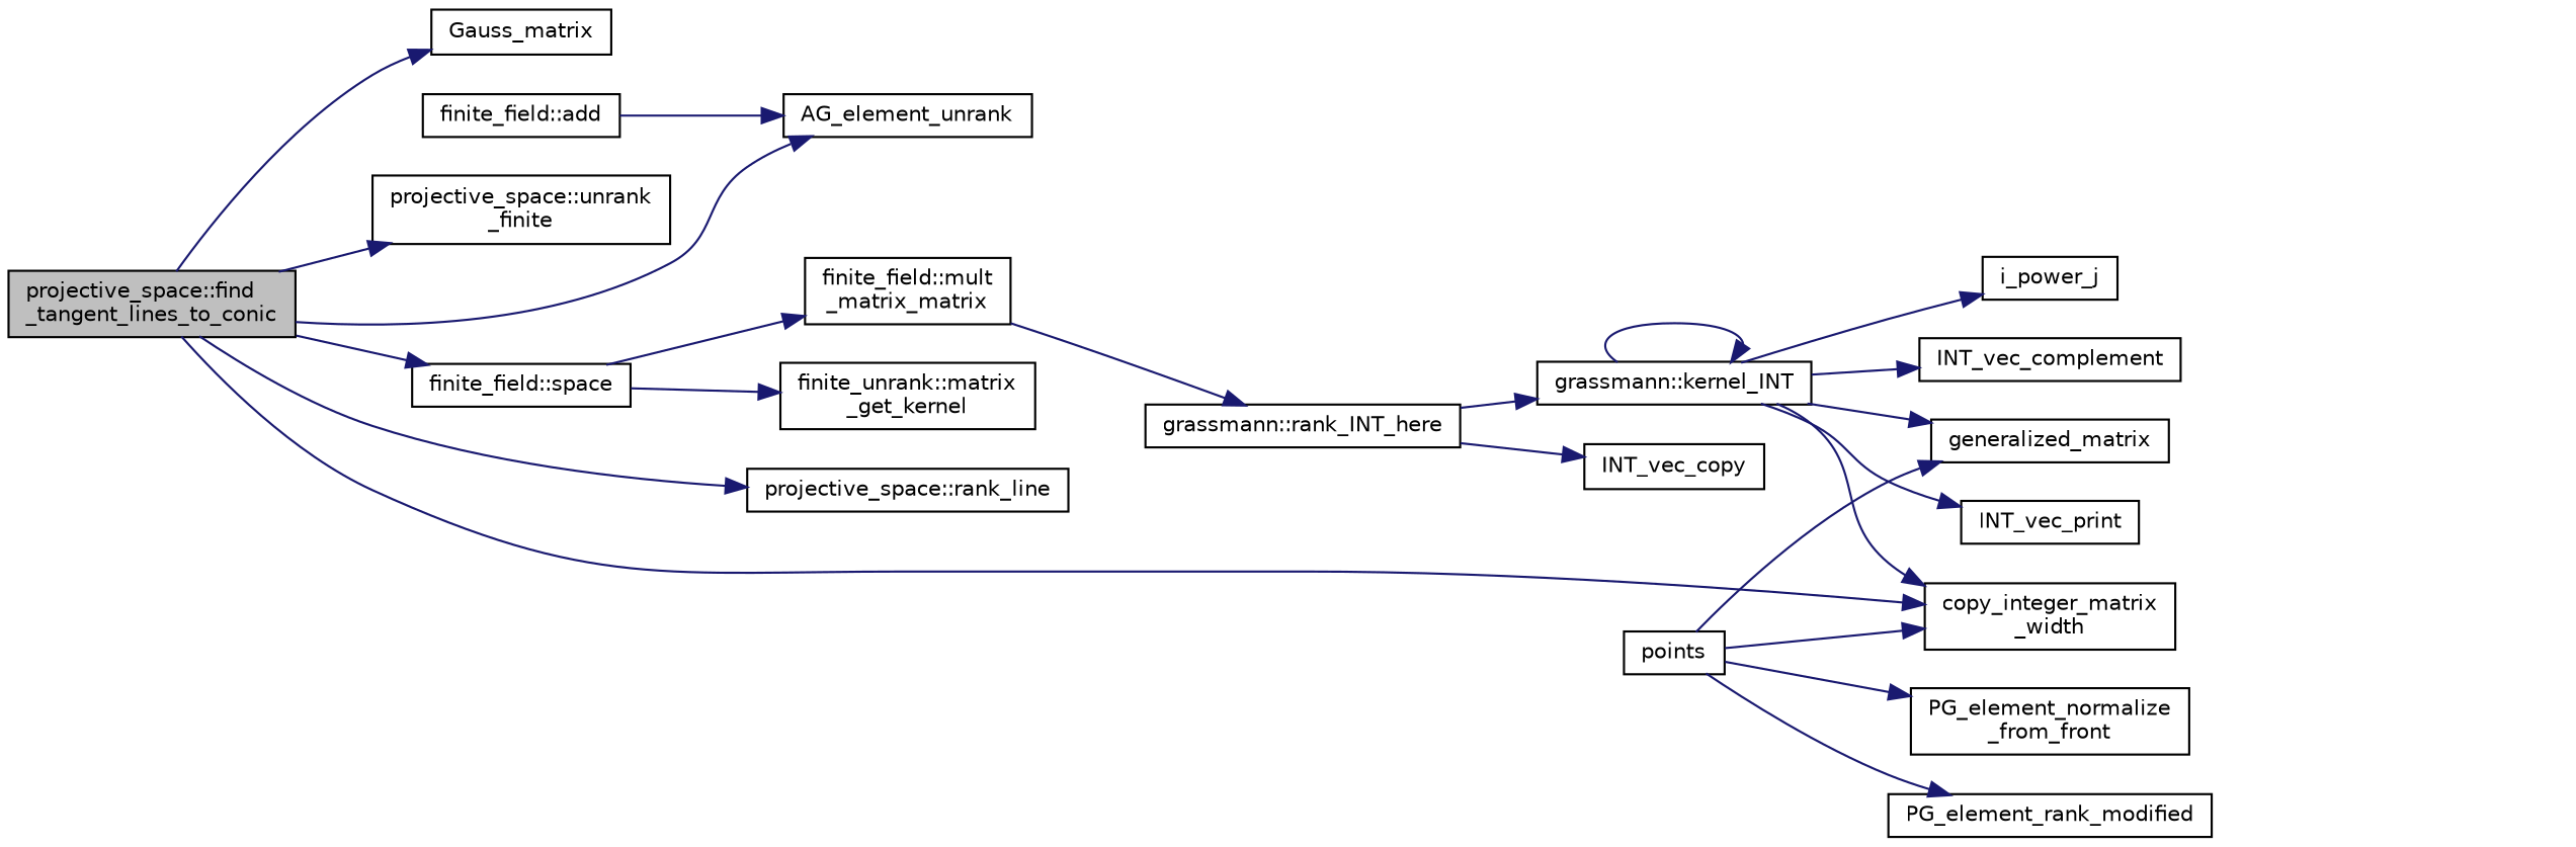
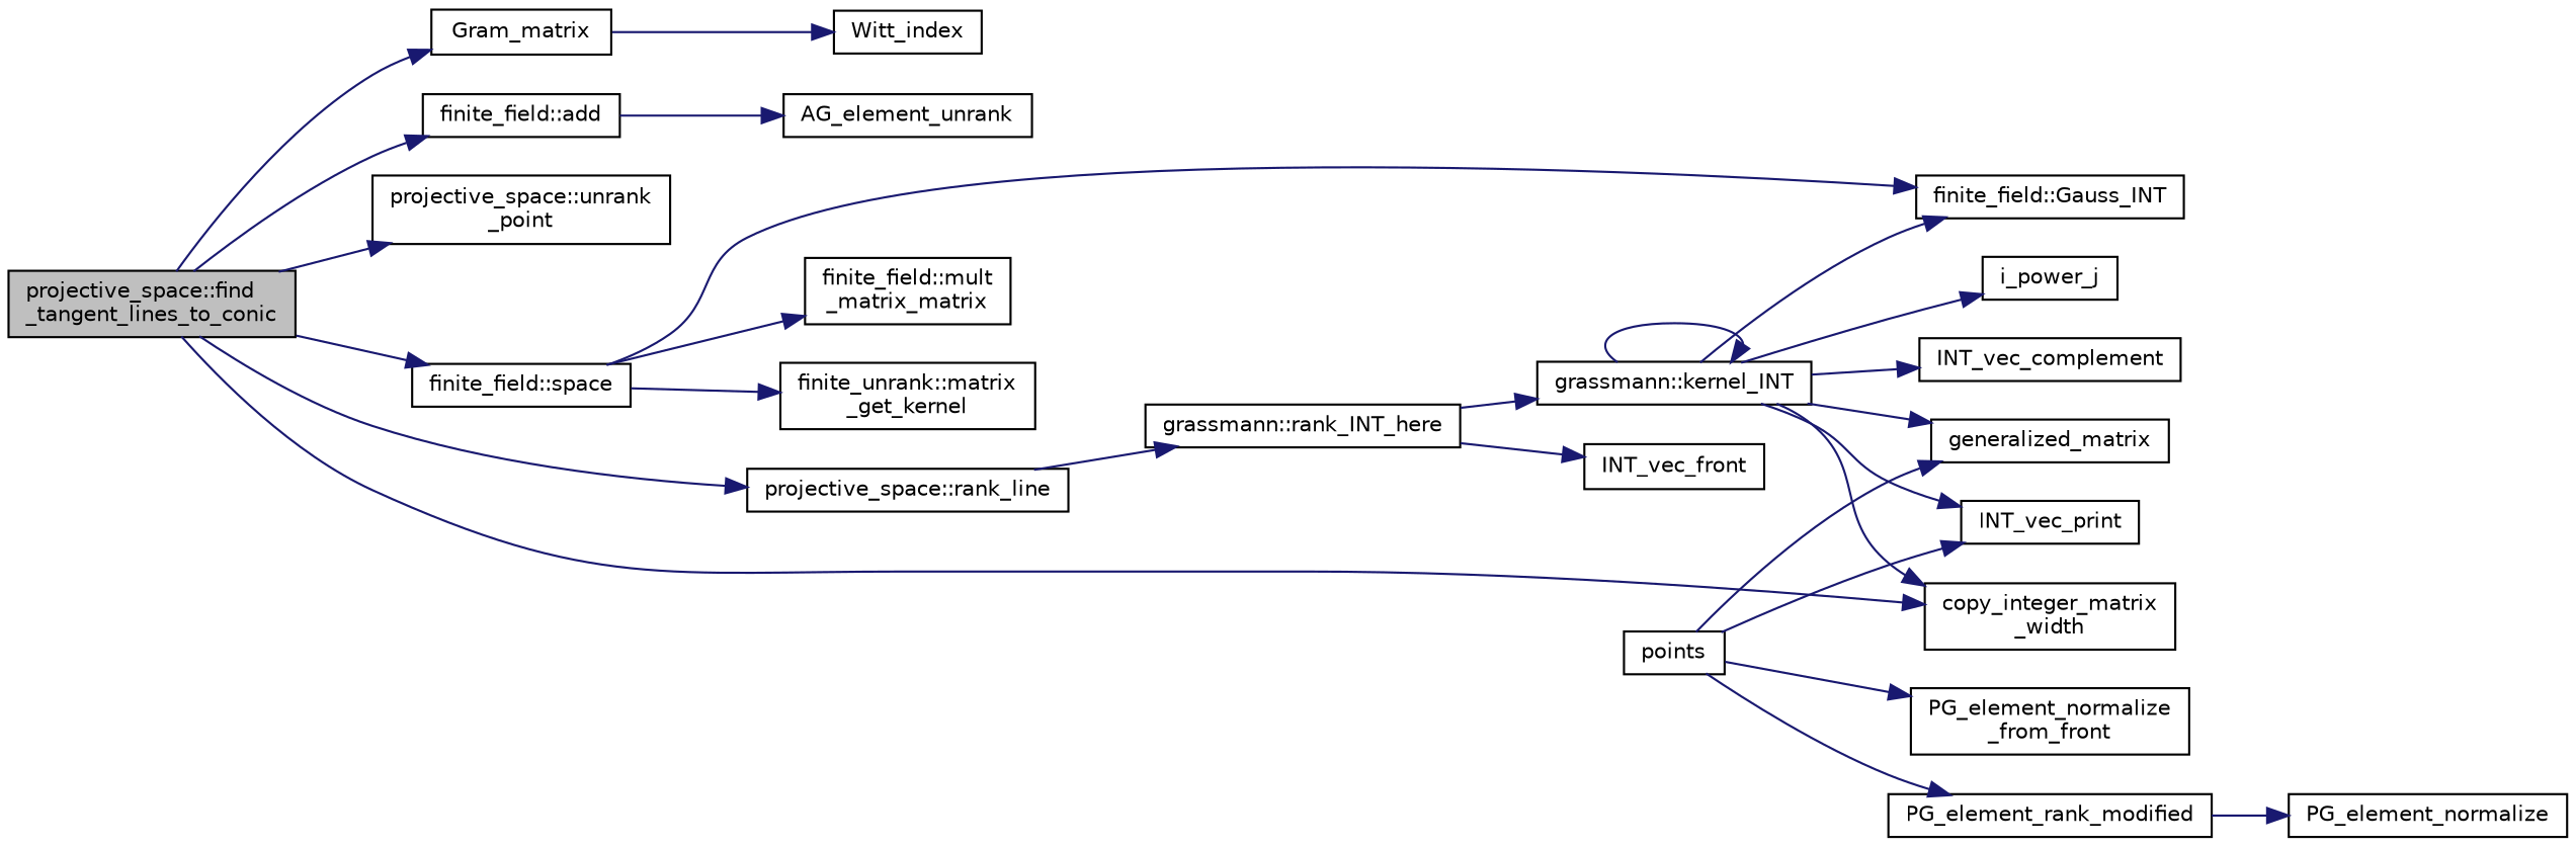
  digraph {
    rankdir=LR
    node [color=black fillcolor=white fontname=Helvetica fontsize=10 shape=record style=filled]
    edge [color=midnightblue fontname=Helvetica fontsize=10 labelfontname=Helvetica labelfontsize=10 style=solid]
    n1 [fillcolor=grey75 fontcolor=black height=0.2 label="projective_space::find\l_tangent_lines_to_conic" width=0.4]
-   n2 [height=0.2 label=Gauss_matrix width=0.4]
+   n2 [height=0.2 label=Gram_matrix width=0.4]
    n3 [height=0.2 label="finite_field::add" width=0.4]
-   n4 [height=0.2 label="projective_space::unrank\l_finite" width=0.4]
+   n4 [height=0.2 label="projective_space::unrank\l_point" width=0.4]
    n5 [height=0.2 label="finite_field::space" width=0.4]
    n6 [height=0.2 label="copy_integer_matrix\l_width" width=0.4]
    n7 [height=0.2 label="projective_space::rank_line" width=0.4]
+   n8 [height=0.2 label=Witt_index width=0.4]
    n9 [height=0.2 label=AG_element_unrank width=0.4]
    n10 [height=0.2 label=points width=0.4]
    n11 [height=0.2 label=generalized_matrix width=0.4]
    n12 [height=0.2 label=INT_vec_print width=0.4]
    n13 [height=0.2 label="PG_element_normalize\l_from_front" width=0.4]
    n14 [height=0.2 label=PG_element_rank_modified width=0.4]
    n15 [height=0.2 label="finite_field::mult\l_matrix_matrix" width=0.4]
+   n16 [height=0.2 label="finite_field::Gauss_INT" width=0.4]
    n17 [height=0.2 label="finite_unrank::matrix\l_get_kernel" width=0.4]
    n18 [height=0.2 label="grassmann::rank_INT_here" width=0.4]
-   n20 [height=0.2 label=INT_vec_copy width=0.4]
+   n19 [height=0.2 label=PG_element_normalize width=0.4]
+   n20 [height=0.2 label=INT_vec_front width=0.4]
    n21 [height=0.2 label="grassmann::kernel_INT" width=0.4]
    n22 [height=0.2 label=INT_vec_complement width=0.4]
    n23 [height=0.2 label=i_power_j width=0.4]
    n1 -> n2
-   n1 -> n9
+   n1 -> n3
    n1 -> n4
    n1 -> n5
    n1 -> n6
    n1 -> n7
+   n2 -> n8
    n3 -> n9
    n5 -> n15
+   n5 -> n16
    n5 -> n17
-   n15 -> n18
+   n7 -> n18
    n10 -> n11
-   n10 -> n6
+   n10 -> n12
    n10 -> n13
    n10 -> n14
+   n14 -> n19
    n18 -> n20
    n18 -> n21
    n21 -> n6
    n21 -> n11
    n21 -> n12
+   n21 -> n16
    n21 -> n21
    n21 -> n22
    n21 -> n23
  }
